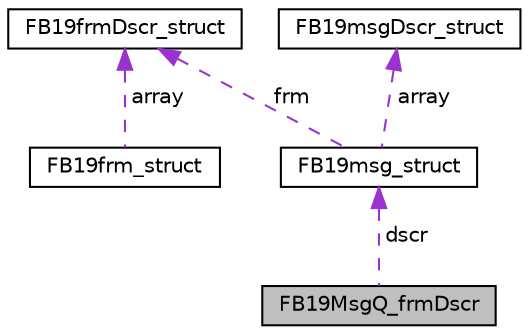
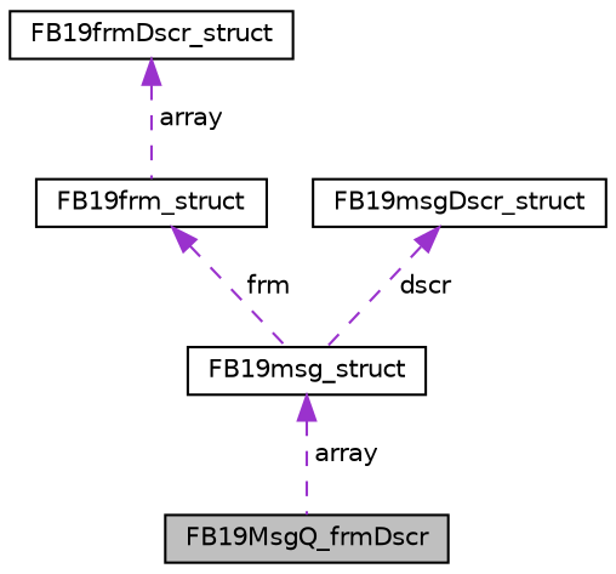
  digraph {
    node [color=black fillcolor=white fontname=Helvetica fontsize=10 shape=record style=filled]
    edge [color=darkorchid3 dir=back fontname=Helvetica fontsize=10 labelfontname=Helvetica labelfontsize=10 style=dashed]
    n1 [fillcolor=grey75 fontcolor=black height=0.2 label=FB19MsgQ_frmDscr width=0.4]
    n2 [height=0.2 label=FB19msg_struct width=0.4]
    n3 [height=0.2 label=FB19frm_struct width=0.4]
    n4 [height=0.2 label=FB19frmDscr_struct width=0.4]
    n5 [height=0.2 label=FB19msgDscr_struct width=0.4]
-   n2 -> n1 [label=" dscr"]
-   n4 -> n2 [label=" frm"]
+   n2 -> n1 [label=" array"]
+   n3 -> n2 [label=" frm"]
    n4 -> n3 [label=" array"]
-   n5 -> n2 [label=" array"]
+   n5 -> n2 [label=" dscr"]
  }
